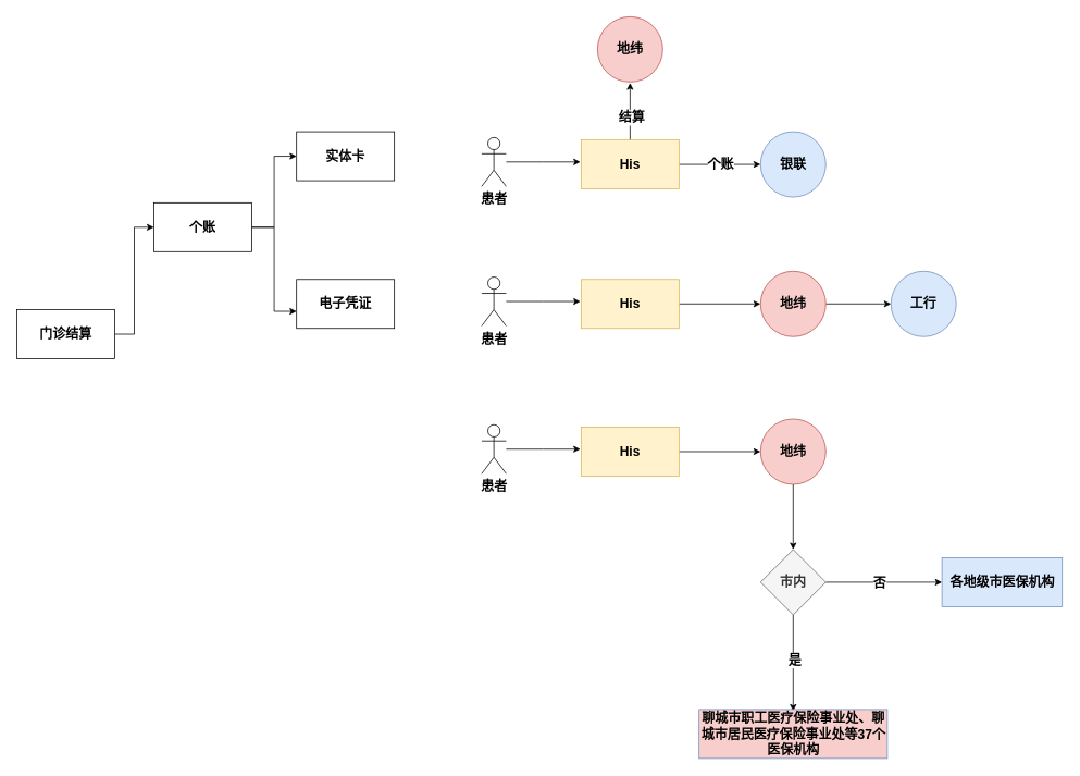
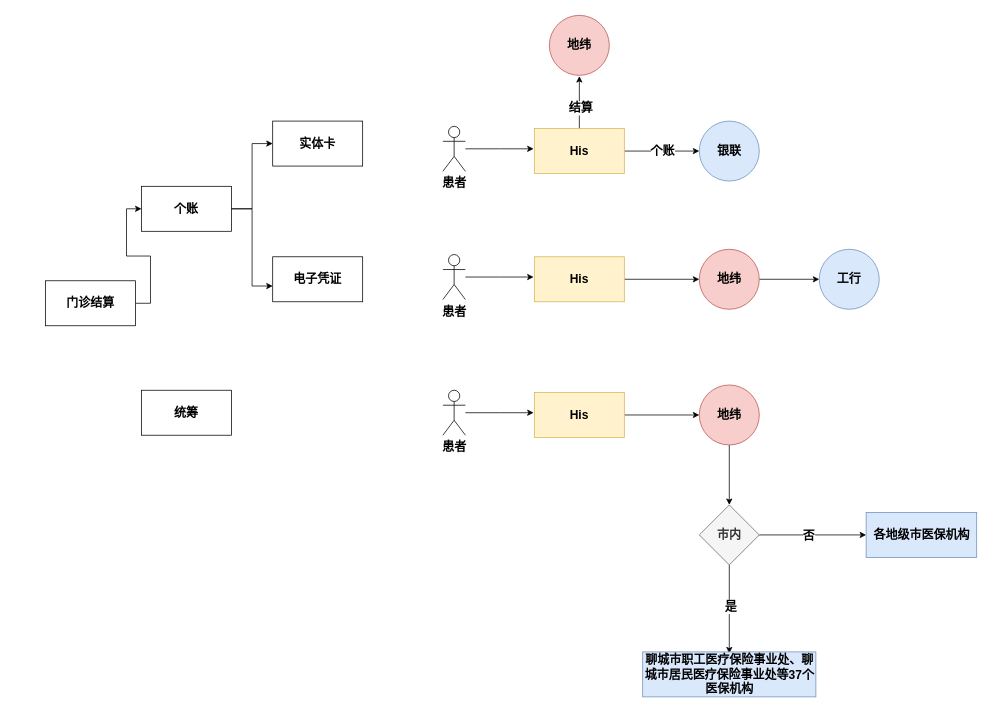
  <mxCell id="0" />
  <mxCell id="1" parent="0" />
  <mxCell id="2" value="" style="edgeStyle=orthogonalEdgeStyle;rounded=0;orthogonalLoop=1;jettySize=auto;html=1;" edge="1" parent="1" source="6" target="9"><mxGeometry relative="1" as="geometry" /></mxCell>
  <mxCell id="3" value="&lt;b&gt;&lt;font style=&quot;font-size: 16px;&quot;&gt;个账&lt;/font&gt;&lt;/b&gt;" style="edgeLabel;html=1;align=center;verticalAlign=middle;resizable=0;points=[];" vertex="1" connectable="0" parent="2"><mxGeometry y="1" relative="1" as="geometry"><mxPoint as="offset" /></mxGeometry></mxCell>
  <mxCell id="4" value="" style="edgeStyle=orthogonalEdgeStyle;rounded=0;orthogonalLoop=1;jettySize=auto;html=1;" edge="1" parent="1" source="6"><mxGeometry relative="1" as="geometry"><mxPoint x="772" y="101" as="targetPoint" /></mxGeometry></mxCell>
  <mxCell id="5" value="&lt;b&gt;&lt;font style=&quot;font-size: 16px;&quot;&gt;结算&lt;/font&gt;&lt;/b&gt;" style="edgeLabel;html=1;align=center;verticalAlign=middle;resizable=0;points=[];" vertex="1" connectable="0" parent="4"><mxGeometry x="-0.2" y="-1" relative="1" as="geometry"><mxPoint as="offset" /></mxGeometry></mxCell>
  <mxCell id="6" value="&lt;b&gt;&lt;font style=&quot;font-size: 16px;&quot;&gt;His&lt;/font&gt;&lt;/b&gt;" style="rounded=0;whiteSpace=wrap;html=1;fillColor=#fff2cc;strokeColor=#d6b656;" vertex="1" parent="1"><mxGeometry x="712" y="171" width="120" height="60" as="geometry" /></mxCell>
  <mxCell id="7" style="edgeStyle=orthogonalEdgeStyle;rounded=0;orthogonalLoop=1;jettySize=auto;html=1;" edge="1" parent="1" source="8"><mxGeometry relative="1" as="geometry"><mxPoint x="711" y="198" as="targetPoint" /></mxGeometry></mxCell>
  <mxCell id="8" value="&lt;b&gt;&lt;font style=&quot;font-size: 16px;&quot;&gt;患者&lt;/font&gt;&lt;/b&gt;" style="shape=umlActor;verticalLabelPosition=bottom;verticalAlign=top;html=1;outlineConnect=0;" vertex="1" parent="1"><mxGeometry x="590" y="168" width="30" height="60" as="geometry" /></mxCell>
  <mxCell id="9" value="&lt;b&gt;&lt;font style=&quot;font-size: 16px;&quot;&gt;银联&lt;/font&gt;&lt;/b&gt;" style="ellipse;whiteSpace=wrap;html=1;rounded=0;fillColor=#dae8fc;strokeColor=#6c8ebf;" vertex="1" parent="1"><mxGeometry x="932" y="161" width="80" height="80" as="geometry" /></mxCell>
  <mxCell id="10" value="" style="edgeStyle=orthogonalEdgeStyle;rounded=0;orthogonalLoop=1;jettySize=auto;html=1;" edge="1" parent="1" source="11" target="15"><mxGeometry relative="1" as="geometry" /></mxCell>
  <mxCell id="11" value="&lt;b&gt;&lt;font style=&quot;font-size: 16px;&quot;&gt;His&lt;/font&gt;&lt;/b&gt;" style="rounded=0;whiteSpace=wrap;html=1;fillColor=#fff2cc;strokeColor=#d6b656;" vertex="1" parent="1"><mxGeometry x="712" y="342" width="120" height="60" as="geometry" /></mxCell>
  <mxCell id="12" style="edgeStyle=orthogonalEdgeStyle;rounded=0;orthogonalLoop=1;jettySize=auto;html=1;" edge="1" parent="1" source="13"><mxGeometry relative="1" as="geometry"><mxPoint x="711" y="369" as="targetPoint" /></mxGeometry></mxCell>
  <mxCell id="13" value="&lt;b&gt;&lt;font style=&quot;font-size: 16px;&quot;&gt;患者&lt;/font&gt;&lt;/b&gt;" style="shape=umlActor;verticalLabelPosition=bottom;verticalAlign=top;html=1;outlineConnect=0;" vertex="1" parent="1"><mxGeometry x="590" y="339" width="30" height="60" as="geometry" /></mxCell>
  <mxCell id="14" value="" style="edgeStyle=orthogonalEdgeStyle;rounded=0;orthogonalLoop=1;jettySize=auto;html=1;" edge="1" parent="1" source="15" target="17"><mxGeometry relative="1" as="geometry" /></mxCell>
  <mxCell id="15" value="&lt;span style=&quot;font-size: 16px;&quot;&gt;&lt;b&gt;地纬&lt;/b&gt;&lt;/span&gt;" style="ellipse;whiteSpace=wrap;html=1;rounded=0;fillColor=#f8cecc;strokeColor=#b85450;" vertex="1" parent="1"><mxGeometry x="932" y="332" width="80" height="80" as="geometry" /></mxCell>
  <mxCell id="16" value="&lt;b&gt;&lt;font style=&quot;font-size: 16px;&quot;&gt;地纬&lt;/font&gt;&lt;/b&gt;" style="ellipse;whiteSpace=wrap;html=1;fillColor=#f8cecc;strokeColor=#b85450;rounded=0;" vertex="1" parent="1"><mxGeometry x="732" y="20" width="80" height="80" as="geometry" /></mxCell>
  <mxCell id="17" value="&lt;b&gt;&lt;font style=&quot;font-size: 16px;&quot;&gt;工行&lt;/font&gt;&lt;/b&gt;" style="ellipse;whiteSpace=wrap;html=1;fillColor=#dae8fc;strokeColor=#6c8ebf;rounded=0;" vertex="1" parent="1"><mxGeometry x="1092" y="332" width="80" height="80" as="geometry" /></mxCell>
  <mxCell id="18" value="" style="edgeStyle=orthogonalEdgeStyle;rounded=0;orthogonalLoop=1;jettySize=auto;html=1;" edge="1" parent="1" source="19" target="23"><mxGeometry relative="1" as="geometry" /></mxCell>
  <mxCell id="19" value="&lt;b&gt;&lt;font style=&quot;font-size: 16px;&quot;&gt;His&lt;/font&gt;&lt;/b&gt;" style="rounded=0;whiteSpace=wrap;html=1;fillColor=#fff2cc;strokeColor=#d6b656;" vertex="1" parent="1"><mxGeometry x="712" y="523" width="120" height="60" as="geometry" /></mxCell>
  <mxCell id="20" style="edgeStyle=orthogonalEdgeStyle;rounded=0;orthogonalLoop=1;jettySize=auto;html=1;" edge="1" parent="1" source="21"><mxGeometry relative="1" as="geometry"><mxPoint x="711" y="550" as="targetPoint" /></mxGeometry></mxCell>
  <mxCell id="21" value="&lt;b&gt;&lt;font style=&quot;font-size: 16px;&quot;&gt;患者&lt;/font&gt;&lt;/b&gt;" style="shape=umlActor;verticalLabelPosition=bottom;verticalAlign=top;html=1;outlineConnect=0;" vertex="1" parent="1"><mxGeometry x="590" y="520" width="30" height="60" as="geometry" /></mxCell>
  <mxCell id="22" value="" style="edgeStyle=orthogonalEdgeStyle;rounded=0;orthogonalLoop=1;jettySize=auto;html=1;" edge="1" parent="1" source="23" target="36"><mxGeometry relative="1" as="geometry" /></mxCell>
  <mxCell id="23" value="&lt;span style=&quot;font-size: 16px;&quot;&gt;&lt;b&gt;地纬&lt;/b&gt;&lt;/span&gt;" style="ellipse;whiteSpace=wrap;html=1;rounded=0;fillColor=#f8cecc;strokeColor=#b85450;" vertex="1" parent="1"><mxGeometry x="932" y="513" width="80" height="80" as="geometry" /></mxCell>
  <mxCell id="24" style="edgeStyle=orthogonalEdgeStyle;rounded=0;orthogonalLoop=1;jettySize=auto;html=1;exitX=1;exitY=0.5;exitDx=0;exitDy=0;entryX=0;entryY=0.5;entryDx=0;entryDy=0;" edge="1" parent="1" source="25" target="30"><mxGeometry relative="1" as="geometry" /></mxCell>
- <mxCell id="25" value="&lt;b&gt;&lt;font style=&quot;font-size: 16px;&quot;&gt;门诊结算&lt;/font&gt;&lt;/b&gt;" style="rounded=0;whiteSpace=wrap;html=1;" vertex="1" parent="1"><mxGeometry x="20" y="379" width="120" height="60" as="geometry" /></mxCell>
+ <mxCell id="25" value="&lt;b&gt;&lt;font style=&quot;font-size: 16px;&quot;&gt;门诊结算&lt;/font&gt;&lt;/b&gt;" style="rounded=0;whiteSpace=wrap;html=1;" vertex="1" parent="1"><mxGeometry x="60" y="374" width="120" height="60" as="geometry" /></mxCell>
  <mxCell id="26" value="&lt;b&gt;&lt;font style=&quot;font-size: 16px;&quot;&gt;实体卡&lt;/font&gt;&lt;/b&gt;" style="rounded=0;whiteSpace=wrap;html=1;" vertex="1" parent="1"><mxGeometry x="363" y="161" width="120" height="60" as="geometry" /></mxCell>
  <mxCell id="27" value="&lt;b&gt;&lt;font style=&quot;font-size: 16px;&quot;&gt;电子凭证&lt;/font&gt;&lt;/b&gt;" style="rounded=0;whiteSpace=wrap;html=1;" vertex="1" parent="1"><mxGeometry x="363" y="342" width="120" height="60" as="geometry" /></mxCell>
+ <mxCell id="28" value="&lt;b style=&quot;font-size: 16px;&quot;&gt;统筹&lt;/b&gt;" style="rounded=0;whiteSpace=wrap;html=1;" vertex="1" parent="1"><mxGeometry x="188" y="520" width="120" height="60" as="geometry" /></mxCell>
  <mxCell id="29" style="edgeStyle=orthogonalEdgeStyle;rounded=0;orthogonalLoop=1;jettySize=auto;html=1;exitX=1;exitY=0.5;exitDx=0;exitDy=0;entryX=0;entryY=0.5;entryDx=0;entryDy=0;" edge="1" parent="1" source="30" target="26"><mxGeometry relative="1" as="geometry" /></mxCell>
  <mxCell id="30" value="&lt;b&gt;&lt;font style=&quot;font-size: 16px;&quot;&gt;个账&lt;/font&gt;&lt;/b&gt;" style="rounded=0;whiteSpace=wrap;html=1;" vertex="1" parent="1"><mxGeometry x="188" y="248" width="120" height="60" as="geometry" /></mxCell>
  <mxCell id="31" style="edgeStyle=orthogonalEdgeStyle;rounded=0;orthogonalLoop=1;jettySize=auto;html=1;exitX=1;exitY=0.5;exitDx=0;exitDy=0;entryX=0;entryY=0.65;entryDx=0;entryDy=0;entryPerimeter=0;" edge="1" parent="1" source="30" target="27"><mxGeometry relative="1" as="geometry" /></mxCell>
  <mxCell id="32" style="edgeStyle=orthogonalEdgeStyle;rounded=0;orthogonalLoop=1;jettySize=auto;html=1;exitX=0.5;exitY=1;exitDx=0;exitDy=0;entryX=0.5;entryY=0;entryDx=0;entryDy=0;" edge="1" parent="1" source="36"><mxGeometry relative="1" as="geometry"><mxPoint x="972" y="871" as="targetPoint" /></mxGeometry></mxCell>
  <mxCell id="33" value="&lt;b&gt;&lt;font style=&quot;font-size: 16px;&quot;&gt;是&lt;/font&gt;&lt;/b&gt;" style="edgeLabel;html=1;align=center;verticalAlign=middle;resizable=0;points=[];" vertex="1" connectable="0" parent="32"><mxGeometry x="-0.068" y="1" relative="1" as="geometry"><mxPoint as="offset" /></mxGeometry></mxCell>
  <mxCell id="34" value="" style="edgeStyle=orthogonalEdgeStyle;rounded=0;orthogonalLoop=1;jettySize=auto;html=1;" edge="1" parent="1" source="36" target="37"><mxGeometry relative="1" as="geometry" /></mxCell>
  <mxCell id="35" value="&lt;b&gt;&lt;font style=&quot;font-size: 16px;&quot;&gt;否&lt;/font&gt;&lt;/b&gt;" style="edgeLabel;html=1;align=center;verticalAlign=middle;resizable=0;points=[];" vertex="1" connectable="0" parent="34"><mxGeometry x="-0.088" relative="1" as="geometry"><mxPoint as="offset" /></mxGeometry></mxCell>
  <mxCell id="36" value="&lt;font style=&quot;font-size: 16px;&quot;&gt;&lt;b&gt;市内&lt;/b&gt;&lt;/font&gt;" style="rhombus;whiteSpace=wrap;html=1;fillColor=#f5f5f5;strokeColor=#666666;rounded=0;fontColor=#333333;" vertex="1" parent="1"><mxGeometry x="932" y="673" width="80" height="80" as="geometry" /></mxCell>
  <mxCell id="37" value="&lt;b&gt;&lt;font style=&quot;font-size: 16px;&quot;&gt;各地级市医保机构&lt;/font&gt;&lt;/b&gt;" style="whiteSpace=wrap;html=1;fillColor=#dae8fc;strokeColor=#6c8ebf;rounded=0;" vertex="1" parent="1"><mxGeometry x="1154.5" y="683" width="147.5" height="60" as="geometry" /></mxCell>
- <mxCell id="38" value="&lt;b&gt;&lt;font style=&quot;font-size: 16px;&quot;&gt;聊城市职工医疗保险事业处、聊城市居民医疗保险事业处等37个医保机构&lt;/font&gt;&lt;/b&gt;" style="rounded=0;whiteSpace=wrap;html=1;fillColor=#f8cecc;strokeColor=#6c8ebf;" vertex="1" parent="1"><mxGeometry x="856.5" y="869" width="231" height="60" as="geometry" /></mxCell>
+ <mxCell id="38" value="&lt;b&gt;&lt;font style=&quot;font-size: 16px;&quot;&gt;聊城市职工医疗保险事业处、聊城市居民医疗保险事业处等37个医保机构&lt;/font&gt;&lt;/b&gt;" style="rounded=0;whiteSpace=wrap;html=1;fillColor=#dae8fc;strokeColor=#6c8ebf;" vertex="1" parent="1"><mxGeometry x="856.5" y="869" width="231" height="60" as="geometry" /></mxCell>
